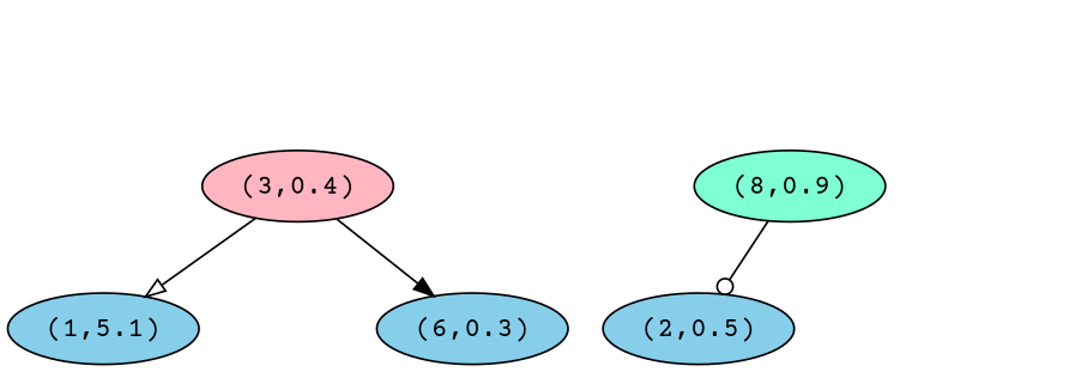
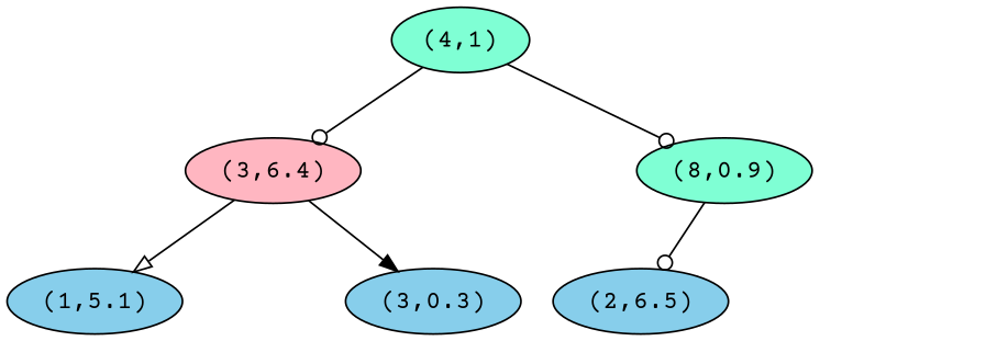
  digraph {
    fontname="Courier Prime"
    node [fontname="Courier Prime" style=filled]
    edge [fontname="Courier Prime"]
-   n2 [fillcolor=lightpink label="(3,0.4)"]
+   n1 [fillcolor=aquamarine label="(4,1)"]
+   n2 [fillcolor=lightpink label="(3,6.4)"]
    n3 [label=0 style=invis]
    n4 [fillcolor=aquamarine label="(8,0.9)"]
    n5 [fillcolor=skyblue label="(1,5.1)"]
    n6 [label=1 style=invis]
-   n7 [fillcolor=skyblue label="(6,0.3)"]
-   n8 [fillcolor=skyblue label="(2,0.5)"]
+   n7 [fillcolor=skyblue label="(3,0.3)"]
+   n8 [fillcolor=skyblue label="(2,6.5)"]
    n9 [label=4 style=invis]
    n10 [label=4 style=invis]
+   n1 -> n2 [arrowhead=odot]
+   n1 -> n3 [style=invis]
+   n1 -> n4 [arrowhead=odot]
    n2 -> n5 [arrowhead=onormal]
    n2 -> n6 [style=invis]
    n2 -> n7 [arrowhead=normal]
    n4 -> n8 [arrowhead=odot]
    n4 -> n9 [style=invis]
    n4 -> n10 [style=invis]
  }
